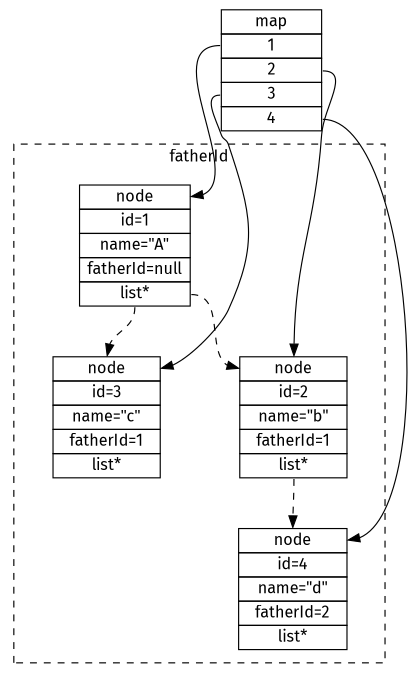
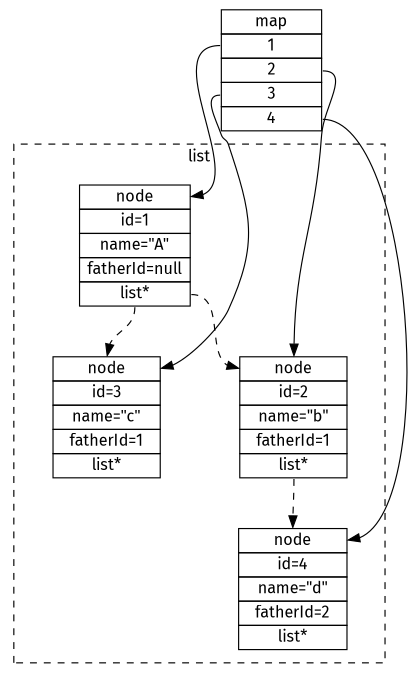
  digraph {
    rankdir=TB
    fontname="Fira Sans"
    node [shape=plaintext fontname="Fira Sans"]
    edge [headport=node_ tailport=list fontname="Fira Sans"]
    n1 [label=<                           	   	<table border="0" cellborder="1" cellspacing="0"> 	   		<tr><td port="node_">node</td></tr>   	   		<tr><td>id=1</td></tr>                	   		<tr><td>name="A"</td></tr>            	   		<tr><td> fatherId=null </td></tr>     	   		<tr><td port="list">list*</td></tr>   	   	</table>                                	   > width=2]
    n2 [label=<                           	   	<table border="0" cellborder="1" cellspacing="0"> 	   		<tr><td port="node_">node</td></tr>   	   		<tr><td>id=2</td></tr>                	   		<tr><td>name="b"</td></tr>            	   		<tr><td>   fatherId=1   </td></tr>    	   		<tr><td port="list">list*</td></tr>   	   	</table>                                	   > width=2]
    n3 [label=<                           	   	<table border="0" cellborder="1" cellspacing="0"> 	   		<tr><td port="node_">node</td></tr>   	   		<tr><td>id=3</td></tr>                	   		<tr><td>name="c"</td></tr>            	   		<tr><td>   fatherId=1   </td></tr>    	   		<tr><td port="list">list*</td></tr>   	   	</table>                                	   > width=2]
    n4 [label=<                           	   	<table border="0" cellborder="1" cellspacing="0"> 	   		<tr><td port="node_">node</td></tr>   	   		<tr><td>id=4</td></tr>                	   		<tr><td>name="d"</td></tr>            	   		<tr><td>   fatherId=2   </td></tr>    	   		<tr><td port="list">list*</td></tr>   	   	</table>                                	   > width=2]
    n5 [label=<                              		<table border="0" cellborder="1" cellspacing="0"> 			<tr><td>       map       </td></tr>             			<tr><td port="1">1</td></tr>            			<tr><td	port="2">2</td></tr>            			<tr><td	port="3">3</td></tr>            			<tr><td	port="4">4</td></tr>            		</table>                                  	> width=2]
    subgraph cluster_1 {
-     label=fatherId
+     label=list
      style=dashed
      n1
      n2
      n3
      n4
    }
    n1 -> n2 [style=dashed]
    n1 -> n3 [style=dashed]
    n2 -> n4 [style=dashed]
    n5 -> n1 [tailport=1]
    n5 -> n2 [tailport=2]
    n5 -> n3 [tailport=3]
    n5 -> n4 [tailport=4]
  }
